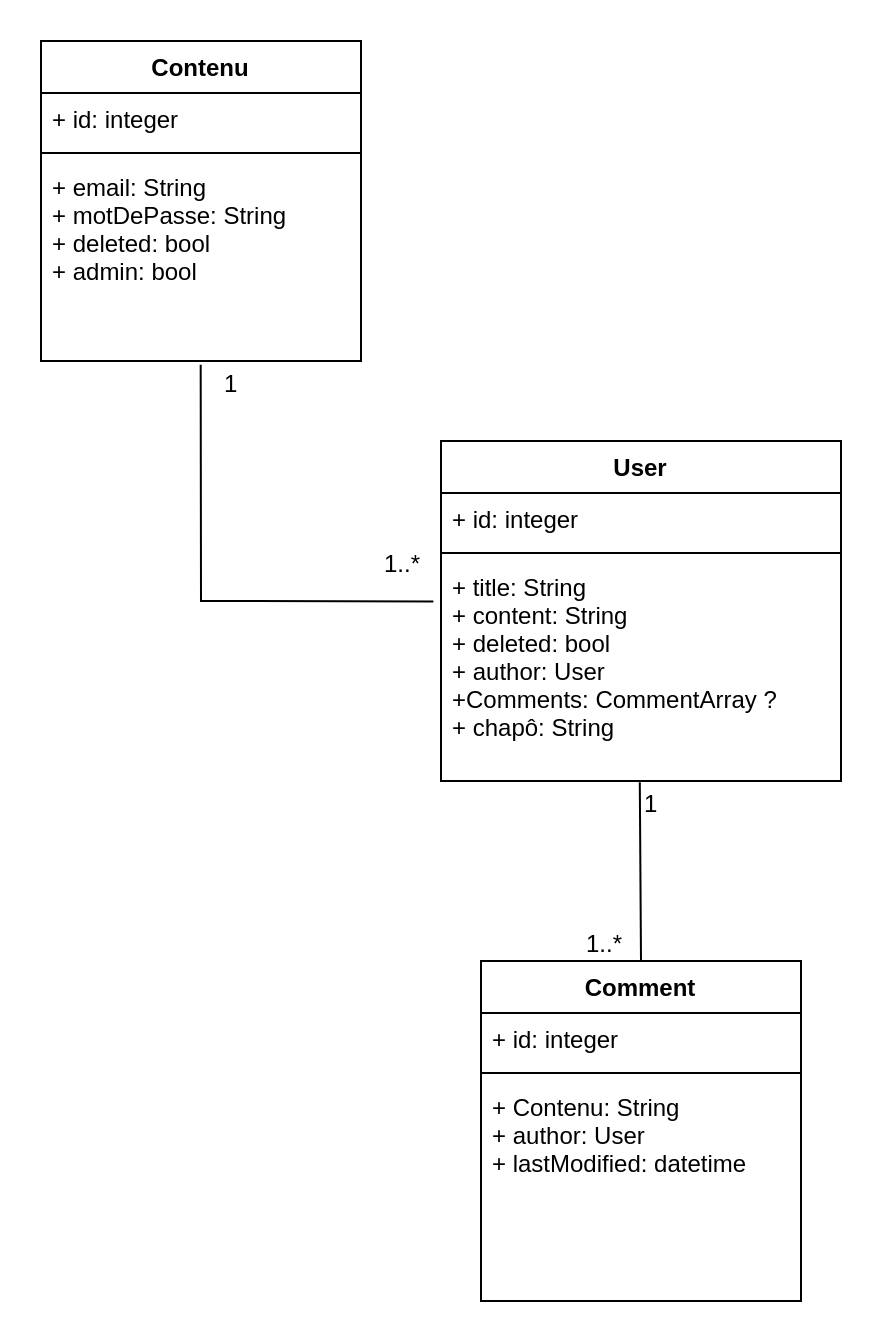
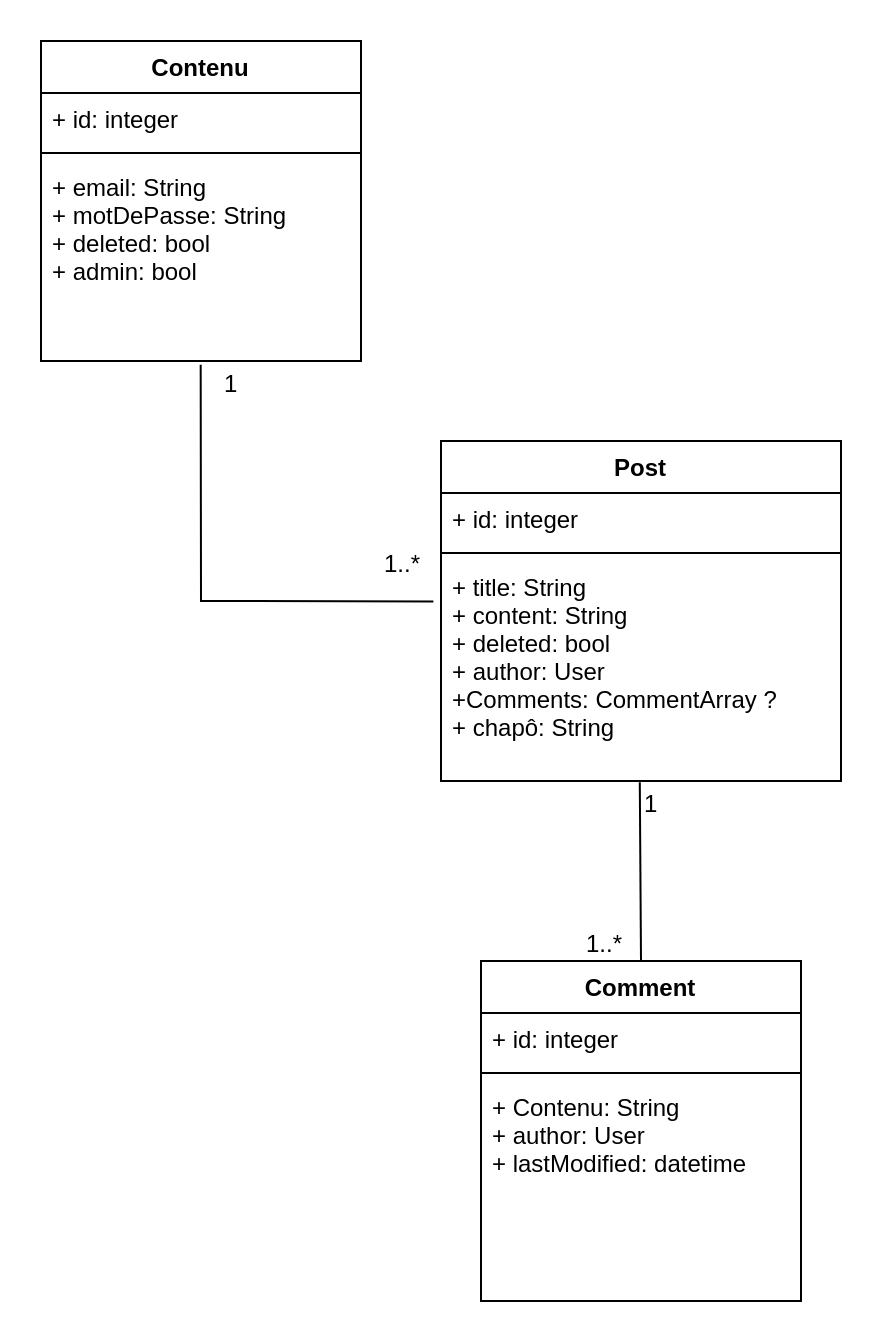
  <mxCell id="0" />
  <mxCell id="1" parent="0" />
  <mxCell id="2" value="Contenu" style="swimlane;fontStyle=1;align=center;verticalAlign=top;childLayout=stackLayout;horizontal=1;startSize=26;horizontalStack=0;resizeParent=1;resizeParentMax=0;resizeLast=0;collapsible=1;marginBottom=0;" parent="1" vertex="1"><mxGeometry x="20" y="20" width="160" height="160" as="geometry" /></mxCell>
  <mxCell id="3" value="+ id: integer" style="text;strokeColor=none;fillColor=none;align=left;verticalAlign=top;spacingLeft=4;spacingRight=4;overflow=hidden;rotatable=0;points=[[0,0.5],[1,0.5]];portConstraint=eastwest;" parent="2" vertex="1"><mxGeometry y="26" width="160" height="26" as="geometry" /></mxCell>
  <mxCell id="4" value="" style="line;strokeWidth=1;fillColor=none;align=left;verticalAlign=middle;spacingTop=-1;spacingLeft=3;spacingRight=3;rotatable=0;labelPosition=right;points=[];portConstraint=eastwest;" parent="2" vertex="1"><mxGeometry y="52" width="160" height="8" as="geometry" /></mxCell>
  <mxCell id="5" value="+ email: String&#10;+ motDePasse: String&#10;+ deleted: bool&#10;+ admin: bool&#10;" style="text;strokeColor=none;fillColor=none;align=left;verticalAlign=top;spacingLeft=4;spacingRight=4;overflow=hidden;rotatable=0;points=[[0,0.5],[1,0.5]];portConstraint=eastwest;" parent="2" vertex="1"><mxGeometry y="60" width="160" height="100" as="geometry" /></mxCell>
- <mxCell id="6" value="User" style="swimlane;fontStyle=1;align=center;verticalAlign=top;childLayout=stackLayout;horizontal=1;startSize=26;horizontalStack=0;resizeParent=1;resizeParentMax=0;resizeLast=0;collapsible=1;marginBottom=0;" parent="1" vertex="1"><mxGeometry x="220" y="220" width="200" height="170" as="geometry" /></mxCell>
+ <mxCell id="6" value="Post" style="swimlane;fontStyle=1;align=center;verticalAlign=top;childLayout=stackLayout;horizontal=1;startSize=26;horizontalStack=0;resizeParent=1;resizeParentMax=0;resizeLast=0;collapsible=1;marginBottom=0;" parent="1" vertex="1"><mxGeometry x="220" y="220" width="200" height="170" as="geometry" /></mxCell>
  <mxCell id="7" value="+ id: integer" style="text;strokeColor=none;fillColor=none;align=left;verticalAlign=top;spacingLeft=4;spacingRight=4;overflow=hidden;rotatable=0;points=[[0,0.5],[1,0.5]];portConstraint=eastwest;" parent="6" vertex="1"><mxGeometry y="26" width="200" height="26" as="geometry" /></mxCell>
  <mxCell id="8" value="" style="line;strokeWidth=1;fillColor=none;align=left;verticalAlign=middle;spacingTop=-1;spacingLeft=3;spacingRight=3;rotatable=0;labelPosition=right;points=[];portConstraint=eastwest;" parent="6" vertex="1"><mxGeometry y="52" width="200" height="8" as="geometry" /></mxCell>
  <mxCell id="9" value="+ title: String&#10;+ content: String&#10;+ deleted: bool&#10;+ author: User&#10;+Comments: CommentArray ?&#10;+ chapô: String&#10;&#10;" style="text;strokeColor=none;fillColor=none;align=left;verticalAlign=top;spacingLeft=4;spacingRight=4;overflow=hidden;rotatable=0;points=[[0,0.5],[1,0.5]];portConstraint=eastwest;" parent="6" vertex="1"><mxGeometry y="60" width="200" height="110" as="geometry" /></mxCell>
  <mxCell id="10" value="" style="endArrow=none;html=1;rounded=0;exitX=0.499;exitY=1.019;exitDx=0;exitDy=0;exitPerimeter=0;entryX=-0.019;entryY=0.184;entryDx=0;entryDy=0;entryPerimeter=0;" parent="1" source="5" target="9" edge="1"><mxGeometry relative="1" as="geometry"><mxPoint x="250" y="140" as="sourcePoint" /><mxPoint x="140" y="300" as="targetPoint" /><Array as="points"><mxPoint x="100" y="300" /></Array></mxGeometry></mxCell>
  <mxCell id="11" value="1" style="resizable=0;html=1;align=left;verticalAlign=bottom;" parent="10" connectable="0" vertex="1"><mxGeometry x="-1" relative="1" as="geometry"><mxPoint x="10" y="18" as="offset" /></mxGeometry></mxCell>
  <mxCell id="12" value="" style="resizable=0;html=1;align=right;verticalAlign=bottom;" parent="10" connectable="0" vertex="1"><mxGeometry x="1" relative="1" as="geometry" /></mxCell>
  <mxCell id="13" value="Comment" style="swimlane;fontStyle=1;align=center;verticalAlign=top;childLayout=stackLayout;horizontal=1;startSize=26;horizontalStack=0;resizeParent=1;resizeParentMax=0;resizeLast=0;collapsible=1;marginBottom=0;" parent="1" vertex="1"><mxGeometry x="240" y="480" width="160" height="170" as="geometry" /></mxCell>
  <mxCell id="14" value="+ id: integer" style="text;strokeColor=none;fillColor=none;align=left;verticalAlign=top;spacingLeft=4;spacingRight=4;overflow=hidden;rotatable=0;points=[[0,0.5],[1,0.5]];portConstraint=eastwest;" parent="13" vertex="1"><mxGeometry y="26" width="160" height="26" as="geometry" /></mxCell>
  <mxCell id="15" value="" style="line;strokeWidth=1;fillColor=none;align=left;verticalAlign=middle;spacingTop=-1;spacingLeft=3;spacingRight=3;rotatable=0;labelPosition=right;points=[];portConstraint=eastwest;" parent="13" vertex="1"><mxGeometry y="52" width="160" height="8" as="geometry" /></mxCell>
  <mxCell id="16" value="+ Contenu: String&#10;+ author: User&#10;+ lastModified: datetime&#10;" style="text;strokeColor=none;fillColor=none;align=left;verticalAlign=top;spacingLeft=4;spacingRight=4;overflow=hidden;rotatable=0;points=[[0,0.5],[1,0.5]];portConstraint=eastwest;" parent="13" vertex="1"><mxGeometry y="60" width="160" height="110" as="geometry" /></mxCell>
  <mxCell id="17" value="" style="endArrow=none;html=1;rounded=0;exitX=0.5;exitY=0;exitDx=0;exitDy=0;entryX=0.497;entryY=1.006;entryDx=0;entryDy=0;entryPerimeter=0;" parent="1" source="13" target="9" edge="1"><mxGeometry relative="1" as="geometry"><mxPoint x="200" y="447.14" as="sourcePoint" /><mxPoint x="80" y="380" as="targetPoint" /><Array as="points" /></mxGeometry></mxCell>
  <mxCell id="18" value="1" style="resizable=0;html=1;align=left;verticalAlign=bottom;" parent="17" connectable="0" vertex="1"><mxGeometry x="-1" relative="1" as="geometry"><mxPoint y="-70" as="offset" /></mxGeometry></mxCell>
  <mxCell id="19" value="1..*" style="resizable=0;html=1;align=right;verticalAlign=bottom;" parent="17" connectable="0" vertex="1"><mxGeometry x="1" relative="1" as="geometry"><mxPoint x="-8" y="89" as="offset" /></mxGeometry></mxCell>
  <mxCell id="20" value="1..*" style="resizable=0;html=1;align=right;verticalAlign=bottom;" connectable="0" vertex="1" parent="1"><mxGeometry x="209.998" y="289.997" as="geometry" /></mxCell>
